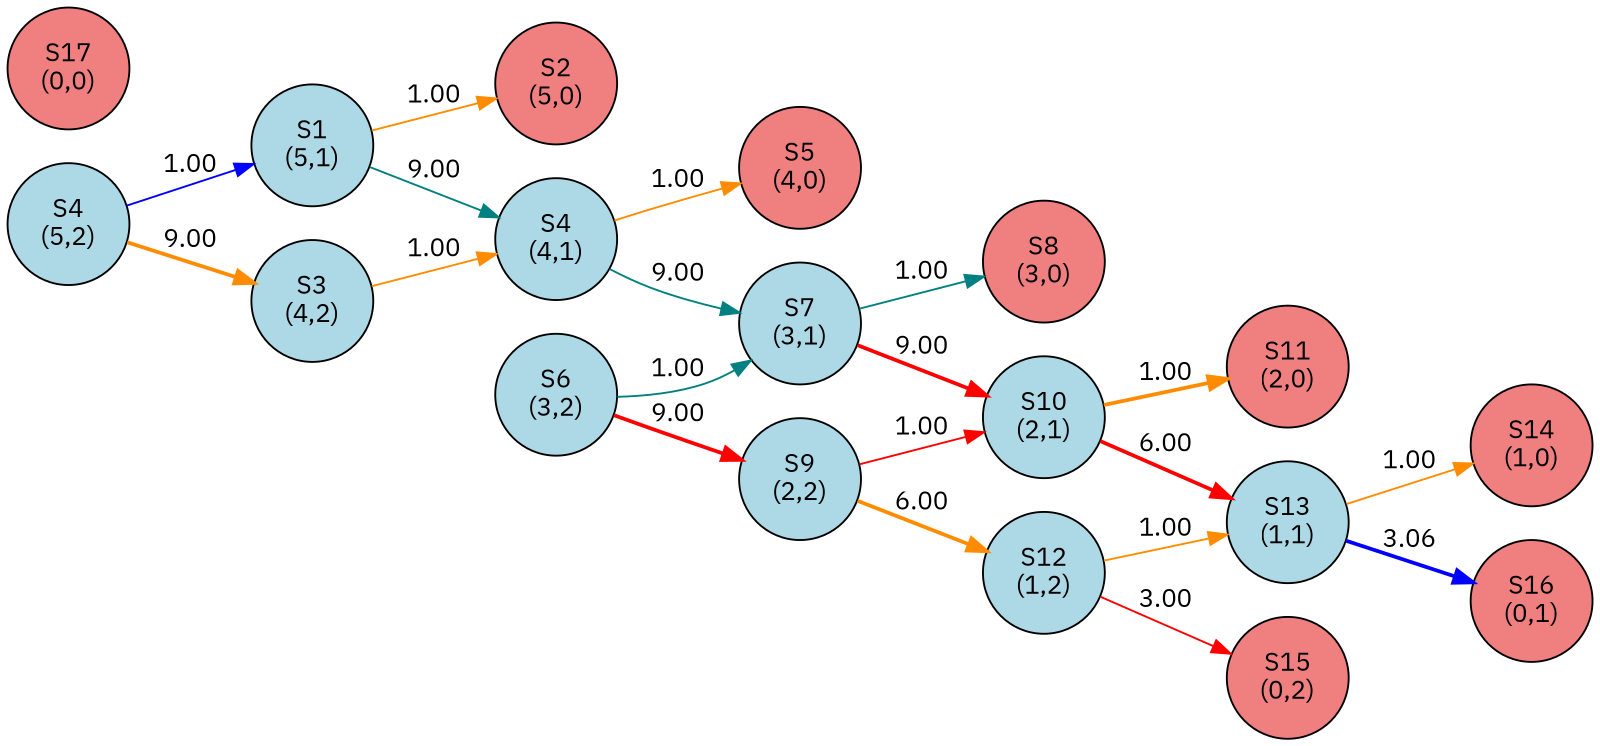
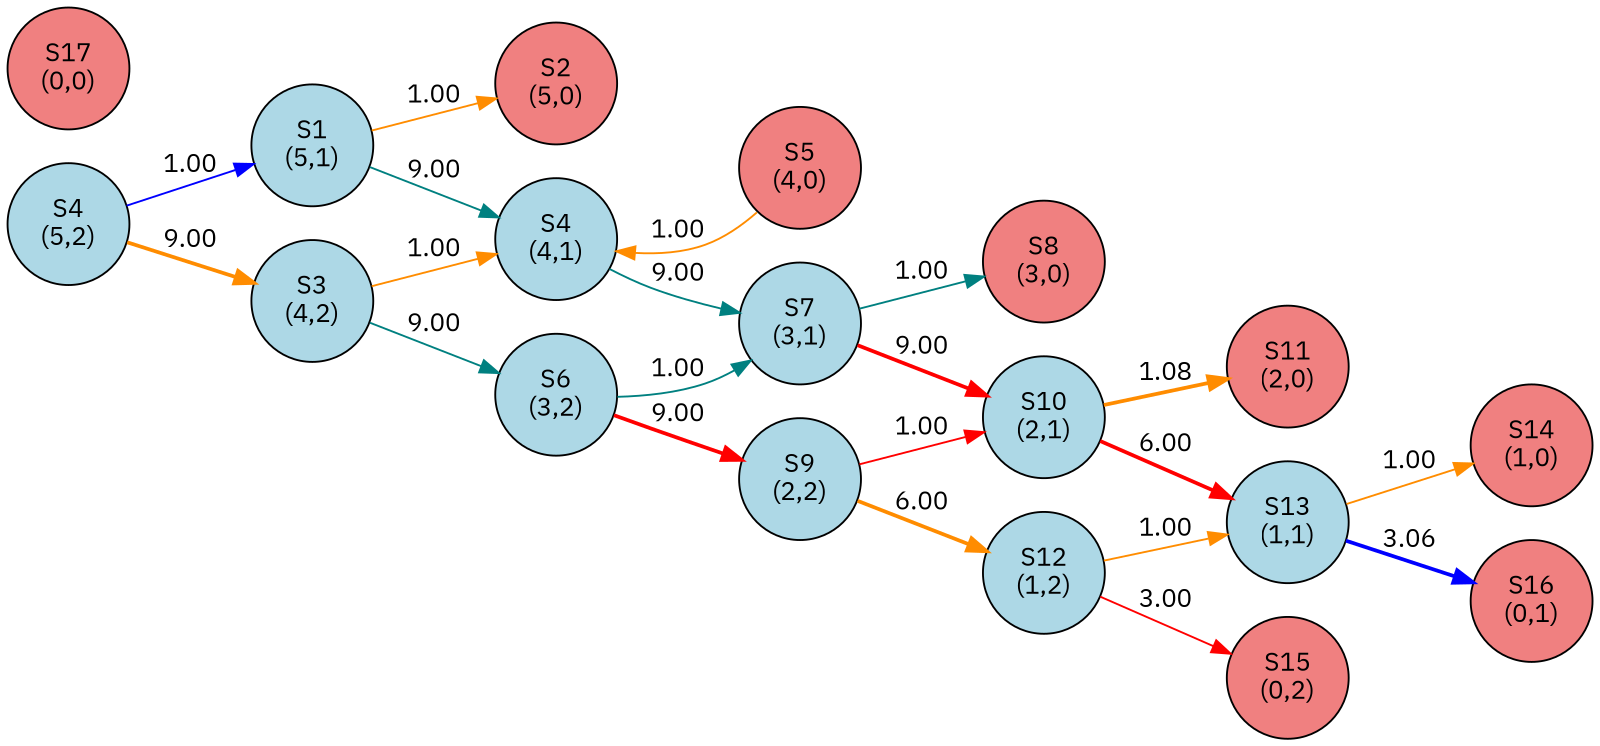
  digraph {
    fontname="IBM Plex Sans"
    rankdir=LR
    node [fillcolor=lightblue fontname="IBM Plex Sans" shape=circle style=filled]
    edge [color=darkorange fontname="IBM Plex Sans" style=solid]
    n1 [label="S4\n(5,2)"]
    n2 [label="S1\n(5,1)"]
    n3 [label="S3\n(4,2)"]
    n4 [fillcolor=lightcoral label="S2\n(5,0)"]
    n5 [label="S4\n(4,1)"]
    n6 [label="S6\n(3,2)"]
    n7 [fillcolor=lightcoral label="S5\n(4,0)"]
    n8 [label="S7\n(3,1)"]
    n9 [label="S9\n(2,2)"]
    n10 [fillcolor=lightcoral label="S8\n(3,0)"]
    n11 [label="S10\n(2,1)"]
    n12 [label="S12\n(1,2)"]
    n13 [fillcolor=lightcoral label="S11\n(2,0)"]
    n14 [label="S13\n(1,1)"]
    n15 [fillcolor=lightcoral label="S15\n(0,2)"]
    n16 [fillcolor=lightcoral label="S14\n(1,0)"]
    n17 [fillcolor=lightcoral label="S16\n(0,1)"]
    n18 [fillcolor=lightcoral label="S17\n(0,0)"]
    n1 -> n2 [color=blue label=1.00]
    n1 -> n3 [label=9.00 style=bold]
    n2 -> n4 [label=1.00]
    n2 -> n5 [color=teal label=9.00]
    n3 -> n5 [label=1.00]
-   n5 -> n7 [label=1.00]
+   n3 -> n6 [color=teal label=9.00]
+   n7 -> n5 [label=1.00]
    n5 -> n8 [color=teal label=9.00]
    n6 -> n8 [color=teal label=1.00]
    n6 -> n9 [color=red label=9.00 style=bold]
    n8 -> n10 [color=teal label=1.00]
    n8 -> n11 [color=red label=9.00 style=bold]
    n9 -> n11 [color=red label=1.00]
    n9 -> n12 [label=6.00 style=bold]
-   n11 -> n13 [label=1.00 style=bold]
+   n11 -> n13 [label=1.08 style=bold]
    n11 -> n14 [color=red label=6.00 style=bold]
    n12 -> n14 [label=1.00]
    n12 -> n15 [color=red label=3.00]
    n14 -> n16 [label=1.00]
    n14 -> n17 [color=blue label=3.06 style=bold]
  }
